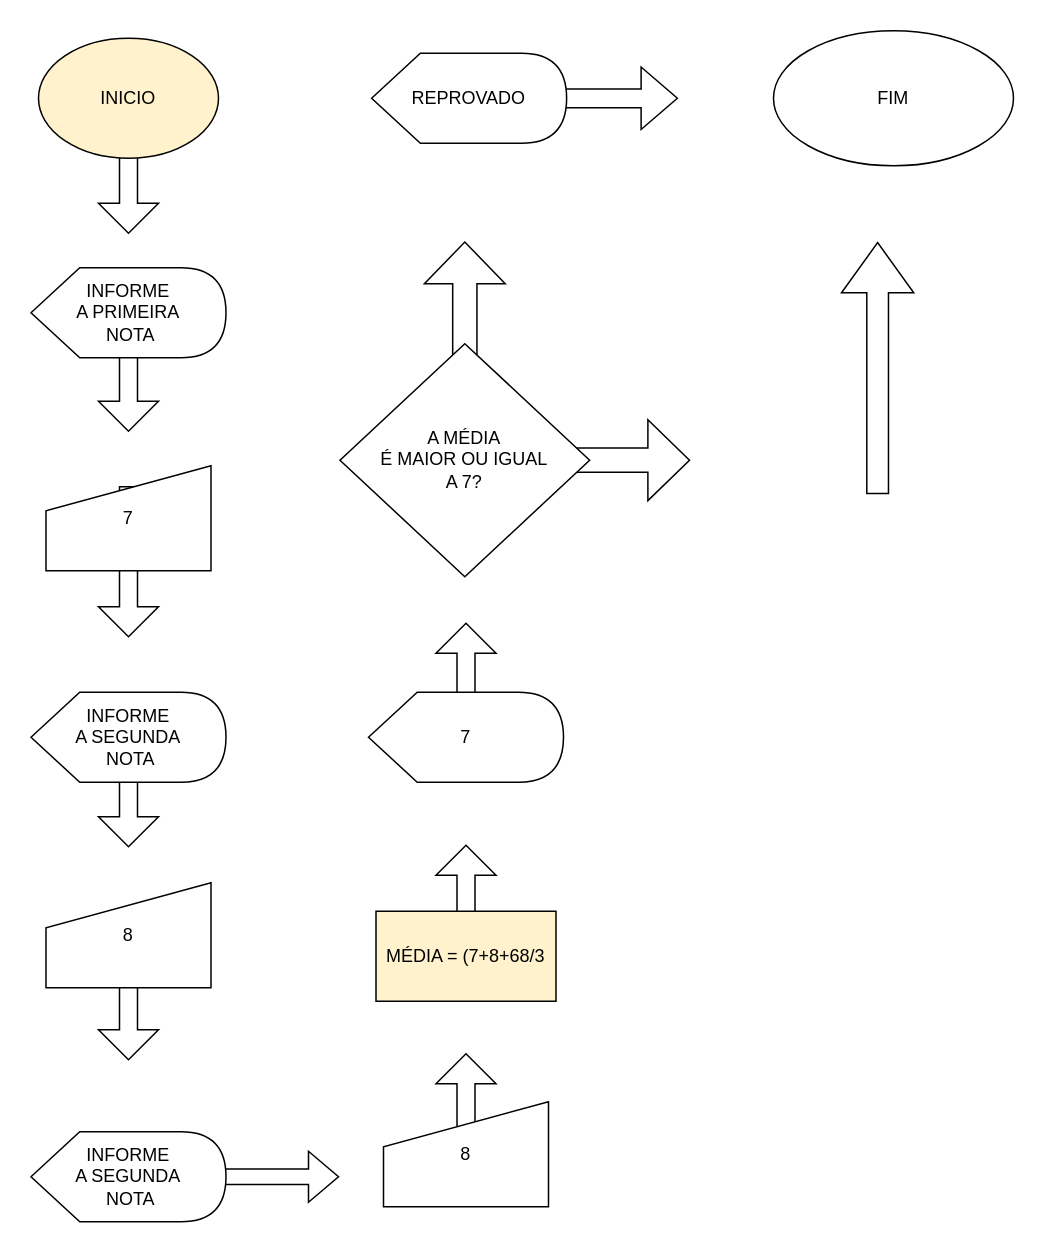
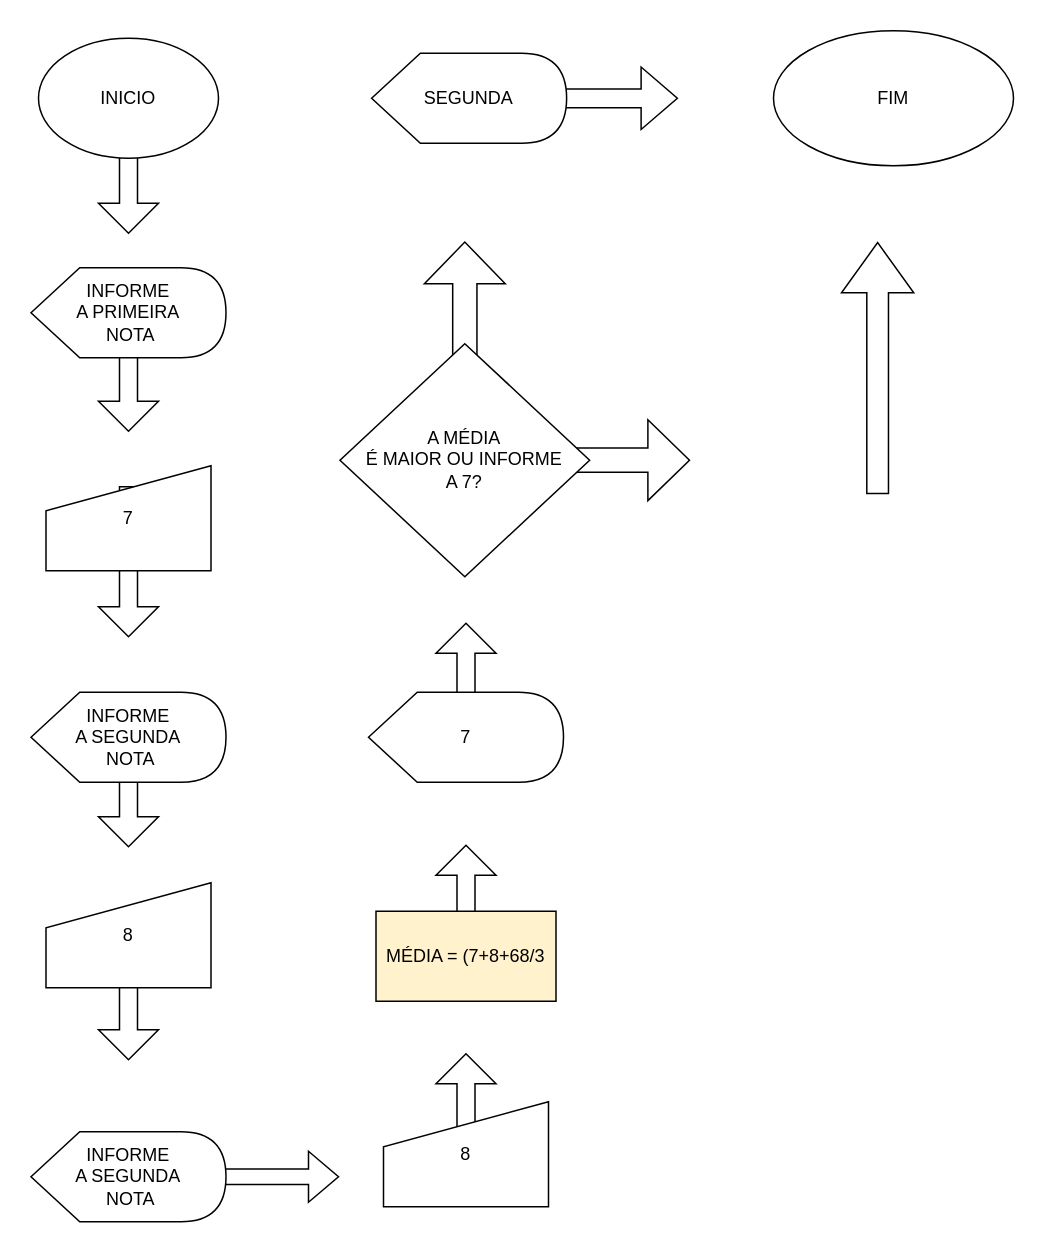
  <mxCell id="0" />
  <mxCell id="1" parent="0" />
  <mxCell id="2" value="" style="shape=singleArrow;direction=south;whiteSpace=wrap;html=1;rotation=-180;" parent="1" vertex="1"><mxGeometry x="290" y="415" width="40" height="100" as="geometry" /></mxCell>
  <mxCell id="3" value="" style="shape=singleArrow;direction=south;whiteSpace=wrap;html=1;" parent="1" vertex="1"><mxGeometry x="65" y="187" width="40" height="100" as="geometry" /></mxCell>
  <mxCell id="4" value="" style="shape=singleArrow;direction=south;whiteSpace=wrap;html=1;" parent="1" vertex="1"><mxGeometry x="65" y="55" width="40" height="100" as="geometry" /></mxCell>
  <mxCell id="5" value="" style="shape=singleArrow;direction=south;whiteSpace=wrap;html=1;rotation=-180;" parent="1" vertex="1"><mxGeometry x="290" y="563" width="40" height="100" as="geometry" /></mxCell>
  <mxCell id="6" value="" style="shape=singleArrow;direction=south;whiteSpace=wrap;html=1;rotation=-180;" parent="1" vertex="1"><mxGeometry x="290" y="702" width="40" height="100" as="geometry" /></mxCell>
  <mxCell id="7" value="" style="shape=singleArrow;direction=south;whiteSpace=wrap;html=1;" parent="1" vertex="1"><mxGeometry x="65" y="324" width="40" height="100" as="geometry" /></mxCell>
  <mxCell id="8" value="" style="shape=singleArrow;direction=south;whiteSpace=wrap;html=1;" parent="1" vertex="1"><mxGeometry x="65" y="464" width="40" height="100" as="geometry" /></mxCell>
  <mxCell id="9" value="" style="shape=singleArrow;direction=south;whiteSpace=wrap;html=1;" parent="1" vertex="1"><mxGeometry x="65" y="606" width="40" height="100" as="geometry" /></mxCell>
  <mxCell id="10" value="" style="shape=singleArrow;whiteSpace=wrap;html=1;" parent="1" vertex="1"><mxGeometry x="125" y="767" width="100" height="34" as="geometry" /></mxCell>
- <mxCell id="11" value="INICIO" style="ellipse;whiteSpace=wrap;html=1;fillColor=#fff2cc;" parent="1" vertex="1"><mxGeometry x="25" y="25" width="120" height="80" as="geometry" /></mxCell>
+ <mxCell id="11" value="INICIO" style="ellipse;whiteSpace=wrap;html=1;" parent="1" vertex="1"><mxGeometry x="25" y="25" width="120" height="80" as="geometry" /></mxCell>
  <mxCell id="12" value="INFORME &lt;br&gt;A PRIMEIRA&lt;br&gt;&amp;nbsp;NOTA" style="shape=display;whiteSpace=wrap;html=1;" parent="1" vertex="1"><mxGeometry x="20" y="178" width="130" height="60" as="geometry" /></mxCell>
  <mxCell id="13" value="7" style="shape=manualInput;whiteSpace=wrap;html=1;" parent="1" vertex="1"><mxGeometry x="30" y="310" width="110" height="70" as="geometry" /></mxCell>
  <mxCell id="14" value="INFORME &lt;br&gt;A SEGUNDA&lt;br&gt;&amp;nbsp;NOTA" style="shape=display;whiteSpace=wrap;html=1;" parent="1" vertex="1"><mxGeometry x="20" y="461" width="130" height="60" as="geometry" /></mxCell>
  <mxCell id="15" value="8" style="shape=manualInput;whiteSpace=wrap;html=1;" parent="1" vertex="1"><mxGeometry x="30" y="588" width="110" height="70" as="geometry" /></mxCell>
  <mxCell id="16" value="INFORME &lt;br&gt;A SEGUNDA&lt;br&gt;&amp;nbsp;NOTA" style="shape=display;whiteSpace=wrap;html=1;" parent="1" vertex="1"><mxGeometry x="20" y="754" width="130" height="60" as="geometry" /></mxCell>
  <mxCell id="17" value="8" style="shape=manualInput;whiteSpace=wrap;html=1;" parent="1" vertex="1"><mxGeometry x="255" y="734" width="110" height="70" as="geometry" /></mxCell>
  <mxCell id="18" value="MÉDIA = (7+8+68/3" style="rounded=0;whiteSpace=wrap;html=1;fillColor=#fff2cc;" parent="1" vertex="1"><mxGeometry x="250" y="607" width="120" height="60" as="geometry" /></mxCell>
  <mxCell id="19" value="7" style="shape=display;whiteSpace=wrap;html=1;" parent="1" vertex="1"><mxGeometry x="245" y="461" width="130" height="60" as="geometry" /></mxCell>
  <mxCell id="20" value="FIM" style="ellipse;whiteSpace=wrap;html=1;" parent="1" vertex="1"><mxGeometry x="515" y="20" width="160" height="90" as="geometry" /></mxCell>
  <mxCell id="21" value="" style="group" parent="1" vertex="1" connectable="0"><mxGeometry x="495" y="175" width="180" height="172.59" as="geometry" /></mxCell>
  <mxCell id="22" value="" style="shape=singleArrow;whiteSpace=wrap;html=1;rotation=-90;" parent="21" vertex="1"><mxGeometry x="5.765" y="45.811" width="167.308" height="48.162" as="geometry" /></mxCell>
  <mxCell id="23" value="" style="group" parent="1" vertex="1" connectable="0"><mxGeometry x="247.08" y="35" width="203.83" height="60" as="geometry" /></mxCell>
  <mxCell id="24" value="" style="shape=singleArrow;whiteSpace=wrap;html=1;" parent="23" vertex="1"><mxGeometry x="82.997" y="9.184" width="120.833" height="41.633" as="geometry" /></mxCell>
- <mxCell id="25" value="REPROVADO" style="shape=display;whiteSpace=wrap;html=1;" parent="23" vertex="1"><mxGeometry width="130" height="60" as="geometry" /></mxCell>
+ <mxCell id="25" value="SEGUNDA" style="shape=display;whiteSpace=wrap;html=1;" parent="23" vertex="1"><mxGeometry width="130" height="60" as="geometry" /></mxCell>
  <mxCell id="26" value="" style="group" parent="1" vertex="1" connectable="0"><mxGeometry x="226" y="152" width="233" height="232" as="geometry" /></mxCell>
  <mxCell id="27" value="" style="shape=singleArrow;whiteSpace=wrap;html=1;rotation=-90;" parent="26" vertex="1"><mxGeometry x="13.869" y="51.271" width="138.69" height="53.902" as="geometry" /></mxCell>
  <mxCell id="28" value="" style="shape=singleArrow;whiteSpace=wrap;html=1;" parent="26" vertex="1"><mxGeometry x="94.31" y="127.367" width="138.69" height="53.902" as="geometry" /></mxCell>
- <mxCell id="29" value="A MÉDIA&lt;br&gt;É MAIOR OU IGUAL&lt;br&gt;A 7?" style="rhombus;whiteSpace=wrap;html=1;" parent="26" vertex="1"><mxGeometry y="76.636" width="166.429" height="155.364" as="geometry" /></mxCell>
+ <mxCell id="29" value="A MÉDIA&lt;br&gt;É MAIOR OU INFORME&lt;br&gt;A 7?" style="rhombus;whiteSpace=wrap;html=1;" parent="26" vertex="1"><mxGeometry y="76.636" width="166.429" height="155.364" as="geometry" /></mxCell>
